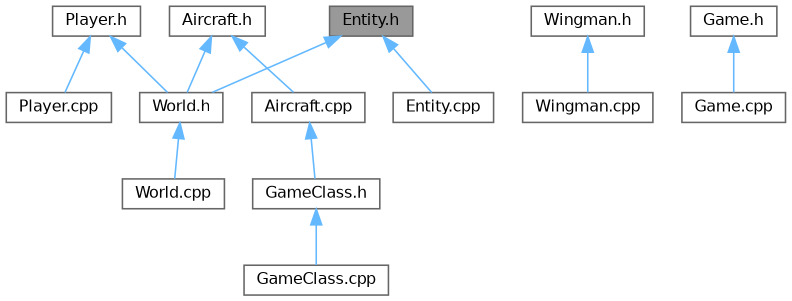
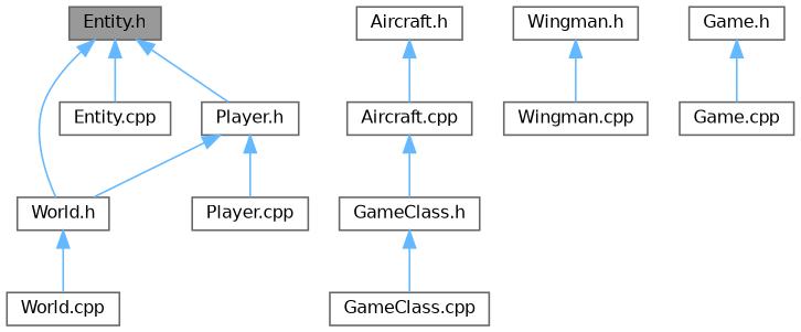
  digraph {
    node [color=grey40 fillcolor=white fontname=Helvetica fontsize=10 shape=box style=filled]
    edge [color=steelblue1 dir=back fontname=Helvetica fontsize=10 labelfontname=Helvetica labelfontsize=10 style=solid]
    n1 [color=gray40 fillcolor=grey60 fontcolor=black height=0.2 label="Entity.h" width=0.4]
    n2 [height=0.2 label="World.h" width=0.4]
    n3 [height=0.2 label="Entity.cpp" width=0.4]
    n4 [height=0.2 label="Player.h" width=0.4]
    n5 [height=0.2 label="Aircraft.h" width=0.4]
    n6 [height=0.2 label="Aircraft.cpp" width=0.4]
    n7 [height=0.2 label="World.cpp" width=0.4]
    n8 [height=0.2 label="Player.cpp" width=0.4]
    n9 [height=0.2 label="Wingman.h" width=0.4]
    n10 [height=0.2 label="Wingman.cpp" width=0.4]
    n11 [height=0.2 label="GameClass.h" width=0.4]
    n12 [height=0.2 label="Game.h" width=0.4]
    n13 [height=0.2 label="Game.cpp" width=0.4]
    n14 [height=0.2 label="GameClass.cpp" width=0.4]
    n1 -> n2
    n1 -> n3
+   n1 -> n4
    n2 -> n7
    n4 -> n2
    n4 -> n8
-   n5 -> n2
    n5 -> n6
    n6 -> n11
    n9 -> n10
    n11 -> n14
    n12 -> n13
  }
